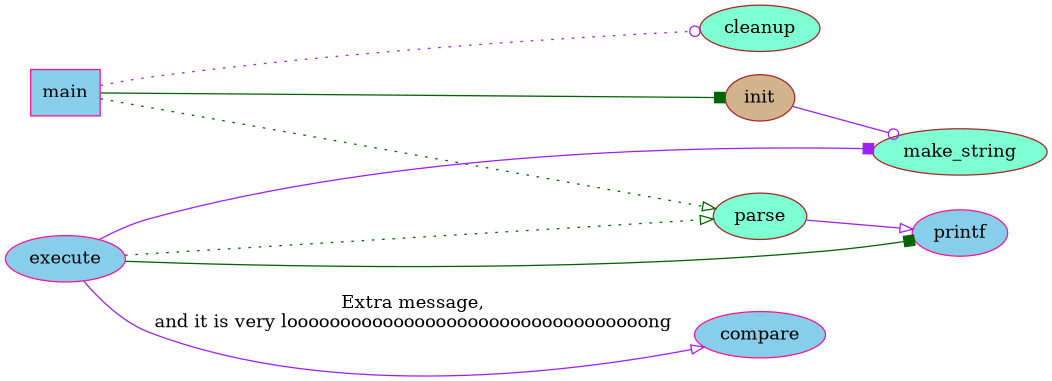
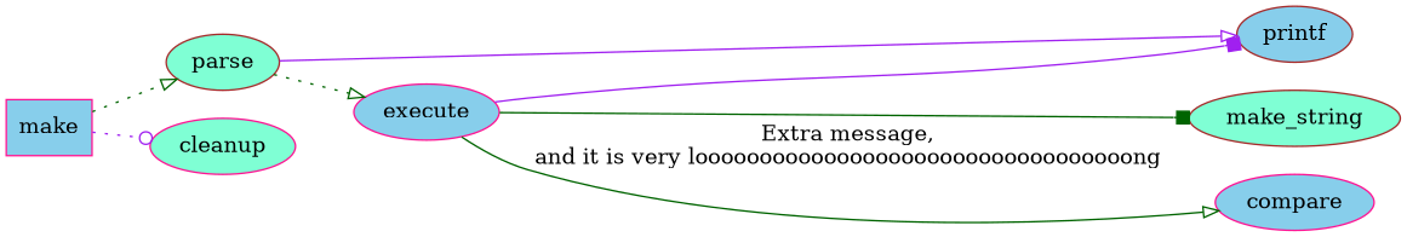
  digraph {
    rankdir=LR
    node [color=deeppink fillcolor=skyblue style=filled]
    edge [arrowhead=onormal color=purple]
-   main [shape=box]
+   main [shape=box label=make]
    parse [color=brown fillcolor=aquamarine]
-   init [color=brown fillcolor=tan]
-   cleanup [color=brown fillcolor=aquamarine]
-   printf
+   cleanup [fillcolor=aquamarine]
+   printf [color=brown]
    execute
    make_string [color=brown fillcolor=aquamarine]
    compare
    main -> parse [color=darkgreen style=dotted]
-   main -> init [arrowhead=box color=darkgreen]
    main -> cleanup [arrowhead=odot style=dotted]
    parse -> printf
-   execute -> parse [color=darkgreen style=dotted]
-   init -> make_string [arrowhead=odot]
-   execute -> printf [arrowhead=box color=darkgreen]
-   execute -> make_string [arrowhead=box]
-   execute -> compare [label=" Extra message,\n and it is very loooooooooooooooooooooooooooooooooong"]
+   parse -> execute [color=darkgreen style=dotted]
+   execute -> printf [arrowhead=box]
+   execute -> make_string [arrowhead=box color=darkgreen]
+   execute -> compare [color=darkgreen label=" Extra message,\n and it is very loooooooooooooooooooooooooooooooooong"]
  }
